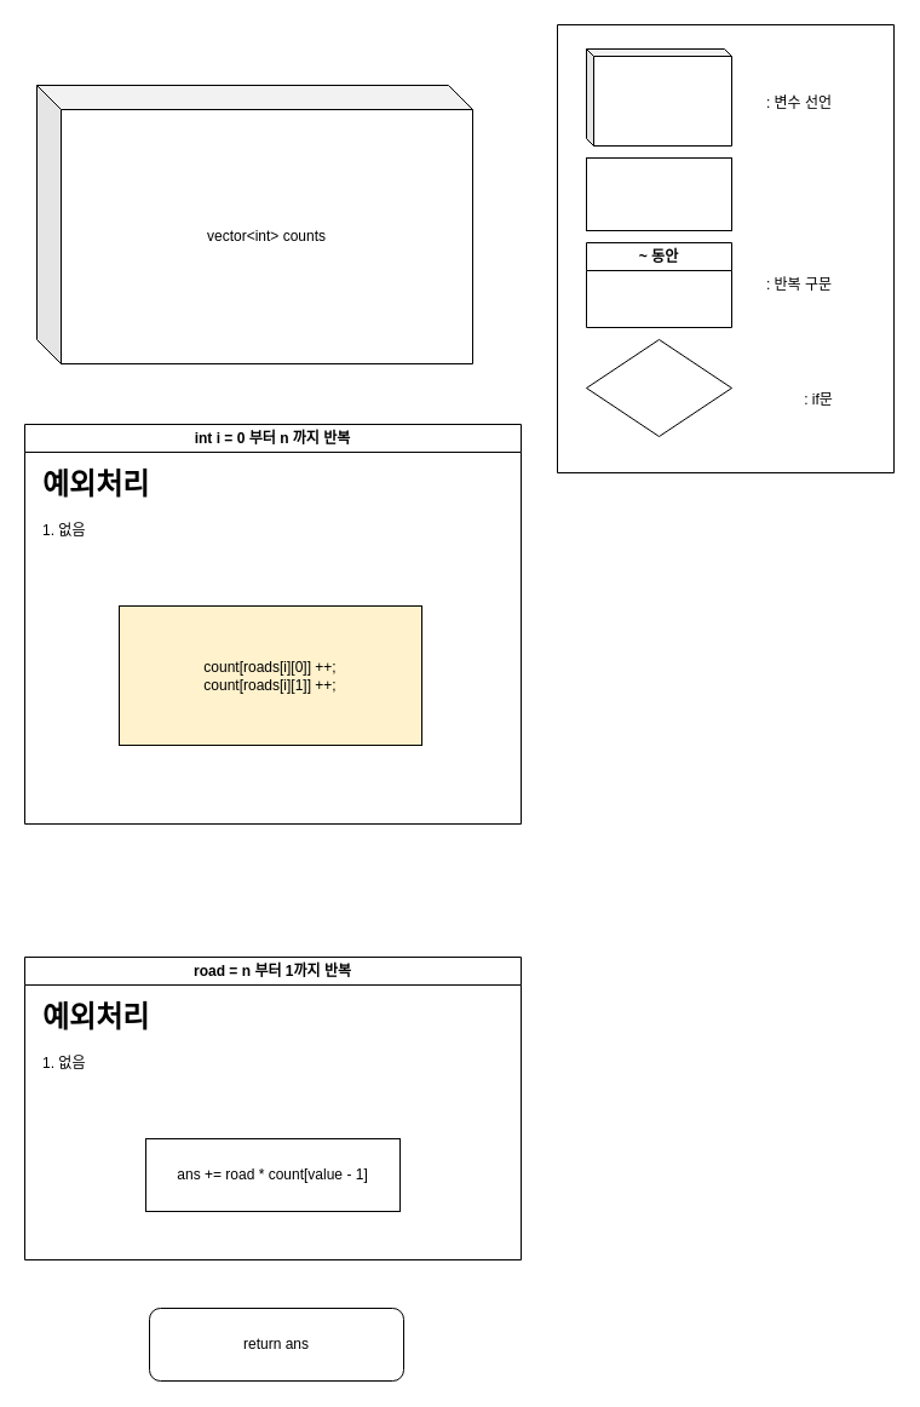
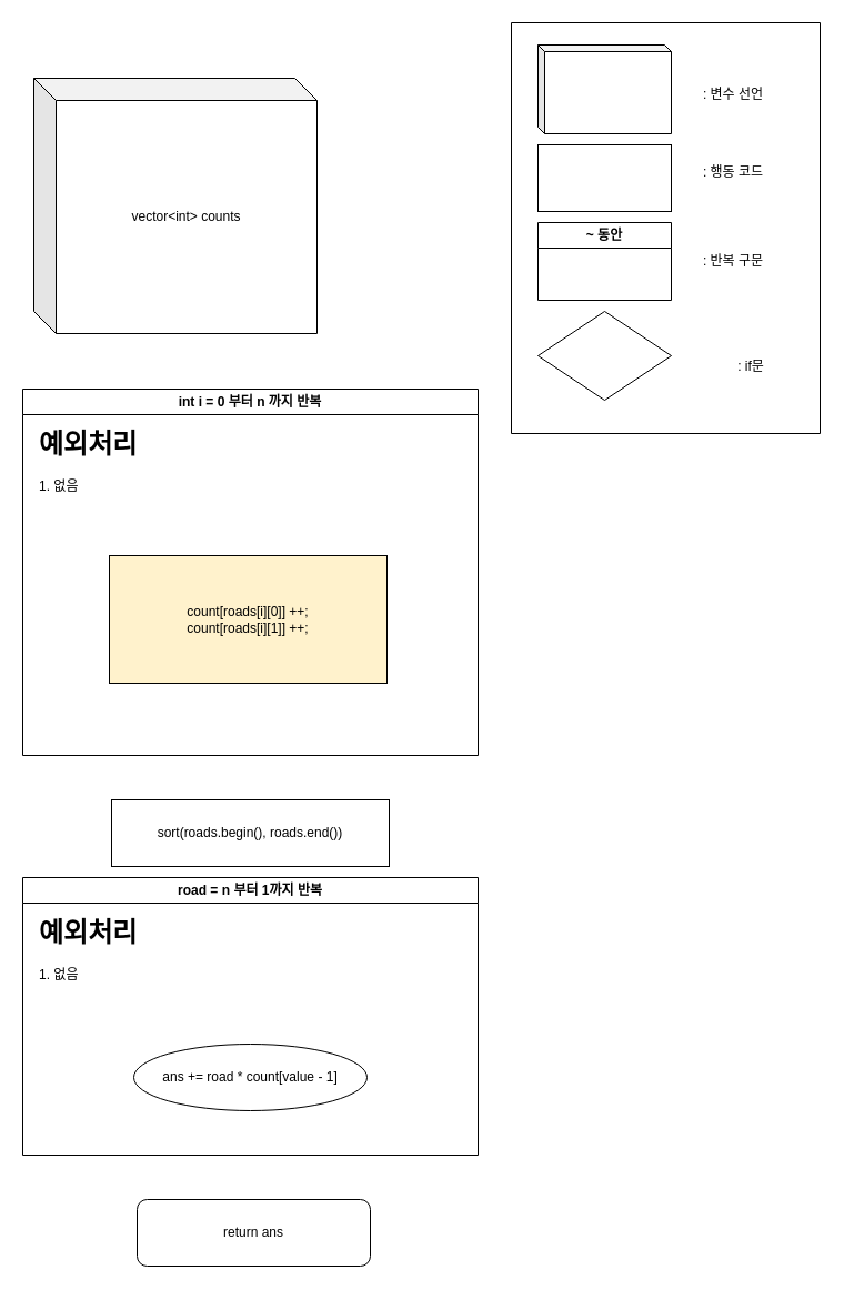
  <mxCell id="0" />
  <mxCell id="1" parent="0" />
  <mxCell id="2" value="" style="swimlane;startSize=0;" vertex="1" parent="1"><mxGeometry x="460" y="20" width="278" height="370" as="geometry" /></mxCell>
  <mxCell id="3" value="" style="whiteSpace=wrap;html=1;shape=cube;boundedLbl=1;backgroundOutline=1;darkOpacity=0.05;darkOpacity2=0.1;size=6;" vertex="1" parent="2"><mxGeometry x="24" y="20" width="120" height="80" as="geometry" /></mxCell>
  <mxCell id="4" value=": 변수 선언" style="text;html=1;align=center;verticalAlign=middle;whiteSpace=wrap;rounded=0;" vertex="1" parent="2"><mxGeometry x="170" y="50" width="60" height="30" as="geometry" /></mxCell>
  <mxCell id="5" value="" style="rounded=0;whiteSpace=wrap;html=1;" vertex="1" parent="2"><mxGeometry x="24" y="110" width="120" height="60" as="geometry" /></mxCell>
+ <mxCell id="6" value=": 행동 코드" style="text;html=1;align=center;verticalAlign=middle;whiteSpace=wrap;rounded=0;" vertex="1" parent="2"><mxGeometry x="170" y="120" width="60" height="30" as="geometry" /></mxCell>
  <mxCell id="7" value="~ 동안" style="swimlane;whiteSpace=wrap;html=1;" vertex="1" parent="2"><mxGeometry x="24" y="180" width="120" height="70" as="geometry" /></mxCell>
  <mxCell id="8" value=": 반복 구문" style="text;html=1;align=center;verticalAlign=middle;whiteSpace=wrap;rounded=0;" vertex="1" parent="2"><mxGeometry x="170" y="200" width="60" height="30" as="geometry" /></mxCell>
  <mxCell id="9" value="" style="rhombus;whiteSpace=wrap;html=1;" vertex="1" parent="2"><mxGeometry x="24" y="260" width="120" height="80" as="geometry" /></mxCell>
  <mxCell id="10" value=": if문" style="text;html=1;align=center;verticalAlign=middle;whiteSpace=wrap;rounded=0;" vertex="1" parent="2"><mxGeometry x="186" y="295" width="60" height="30" as="geometry" /></mxCell>
- <mxCell id="11" value="vector&amp;lt;int&amp;gt; counts" style="shape=cube;whiteSpace=wrap;html=1;boundedLbl=1;backgroundOutline=1;darkOpacity=0.05;darkOpacity2=0.1;" vertex="1" parent="1"><mxGeometry x="30" y="70" width="360" height="230" as="geometry" /></mxCell>
+ <mxCell id="11" value="vector&amp;lt;int&amp;gt; counts" style="shape=cube;whiteSpace=wrap;html=1;boundedLbl=1;backgroundOutline=1;darkOpacity=0.05;darkOpacity2=0.1;" vertex="1" parent="1"><mxGeometry x="30" y="70" width="255" height="230" as="geometry" /></mxCell>
  <mxCell id="12" value="int i = 0 부터 n 까지 반복" style="swimlane;whiteSpace=wrap;html=1;" vertex="1" parent="1"><mxGeometry x="20" y="350" width="410" height="330" as="geometry" /></mxCell>
  <mxCell id="13" value="&lt;h1&gt;예외처리&lt;/h1&gt;&lt;p&gt;1. 없음&lt;/p&gt;" style="text;html=1;strokeColor=none;fillColor=none;spacing=5;spacingTop=-20;whiteSpace=wrap;overflow=hidden;rounded=0;" vertex="1" parent="12"><mxGeometry x="10" y="30" width="386" height="120" as="geometry" /></mxCell>
  <mxCell id="14" value="count[roads[i][0]] ++;&lt;br&gt;count[roads[i][1]] ++;" style="rounded=0;whiteSpace=wrap;html=1;fillColor=#fff2cc;" vertex="1" parent="12"><mxGeometry x="78" y="150" width="250" height="115" as="geometry" /></mxCell>
+ <mxCell id="15" value="sort(roads.begin(), roads.end())" style="rounded=0;whiteSpace=wrap;html=1;" vertex="1" parent="1"><mxGeometry x="100" y="720" width="250" height="60" as="geometry" /></mxCell>
  <mxCell id="16" value="road = n 부터 1까지 반복" style="swimlane;whiteSpace=wrap;html=1;" vertex="1" parent="1"><mxGeometry x="20" y="790" width="410" height="250" as="geometry" /></mxCell>
  <mxCell id="17" value="&lt;h1&gt;예외처리&lt;/h1&gt;&lt;p&gt;1. 없음&lt;/p&gt;" style="text;html=1;strokeColor=none;fillColor=none;spacing=5;spacingTop=-20;whiteSpace=wrap;overflow=hidden;rounded=0;" vertex="1" parent="16"><mxGeometry x="10" y="30" width="386" height="120" as="geometry" /></mxCell>
- <mxCell id="18" value="ans += road * count[value - 1]" style="rounded=0;whiteSpace=wrap;html=1;" vertex="1" parent="16"><mxGeometry x="100" y="150" width="210" height="60" as="geometry" /></mxCell>
+ <mxCell id="18" value="ans += road * count[value - 1]" style="ellipse;whiteSpace=wrap;html=1;" vertex="1" parent="16"><mxGeometry x="100" y="150" width="210" height="60" as="geometry" /></mxCell>
  <mxCell id="19" value="return ans" style="whiteSpace=wrap;html=1;rounded=1;" vertex="1" parent="1"><mxGeometry x="123" y="1080" width="210" height="60" as="geometry" /></mxCell>
